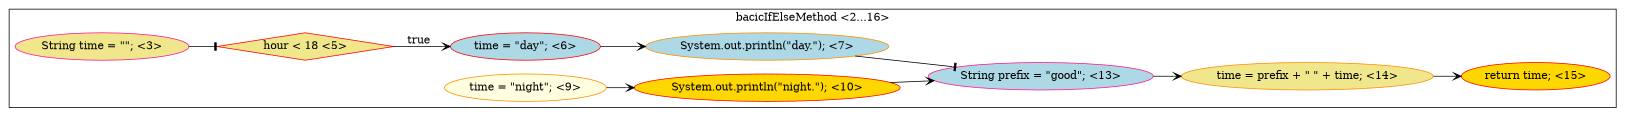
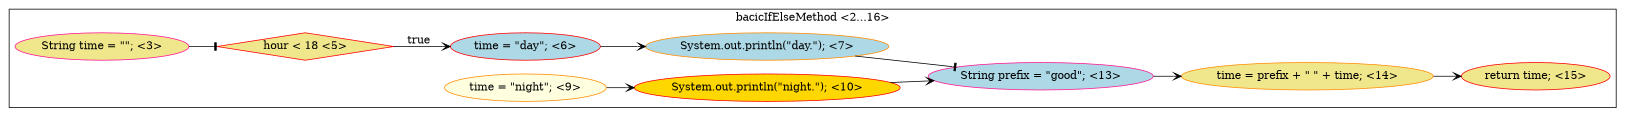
  digraph {
    rankdir=LR
    node [color=red fillcolor=khaki shape=ellipse style=filled]
    edge [arrowhead=vee style=solid]
    n1 [color=deeppink label="String time = \"\"; <3>"]
    n2 [label="hour < 18 <5>" shape=diamond]
    n3 [fillcolor=lightblue label="time = \"day\"; <6>"]
    n4 [color=darkorange fillcolor=lightblue label="System.out.println(\"day.\"); <7>"]
    n5 [color=deeppink fillcolor=lightblue label="String prefix = \"good\"; <13>"]
    n6 [color=darkorange fillcolor=lightyellow label="time = \"night\"; <9>"]
    n7 [fillcolor=gold label="System.out.println(\"night.\"); <10>"]
    n8 [color=darkorange label="time = prefix + \" \" + time; <14>"]
-   n9 [fillcolor=gold label="return time; <15>"]
+   n9 [label="return time; <15>"]
    subgraph cluster_1 {
      label="bacicIfElseMethod <2...16>"
      n1
      n2
      n3
      n4
      n5
      n6
      n7
      n8
      n9
    }
    n1 -> n2 [arrowhead=tee]
    n2 -> n3 [label=true]
    n3 -> n4
    n4 -> n5 [arrowhead=tee]
    n5 -> n8
    n6 -> n7
    n7 -> n5
    n8 -> n9
  }
